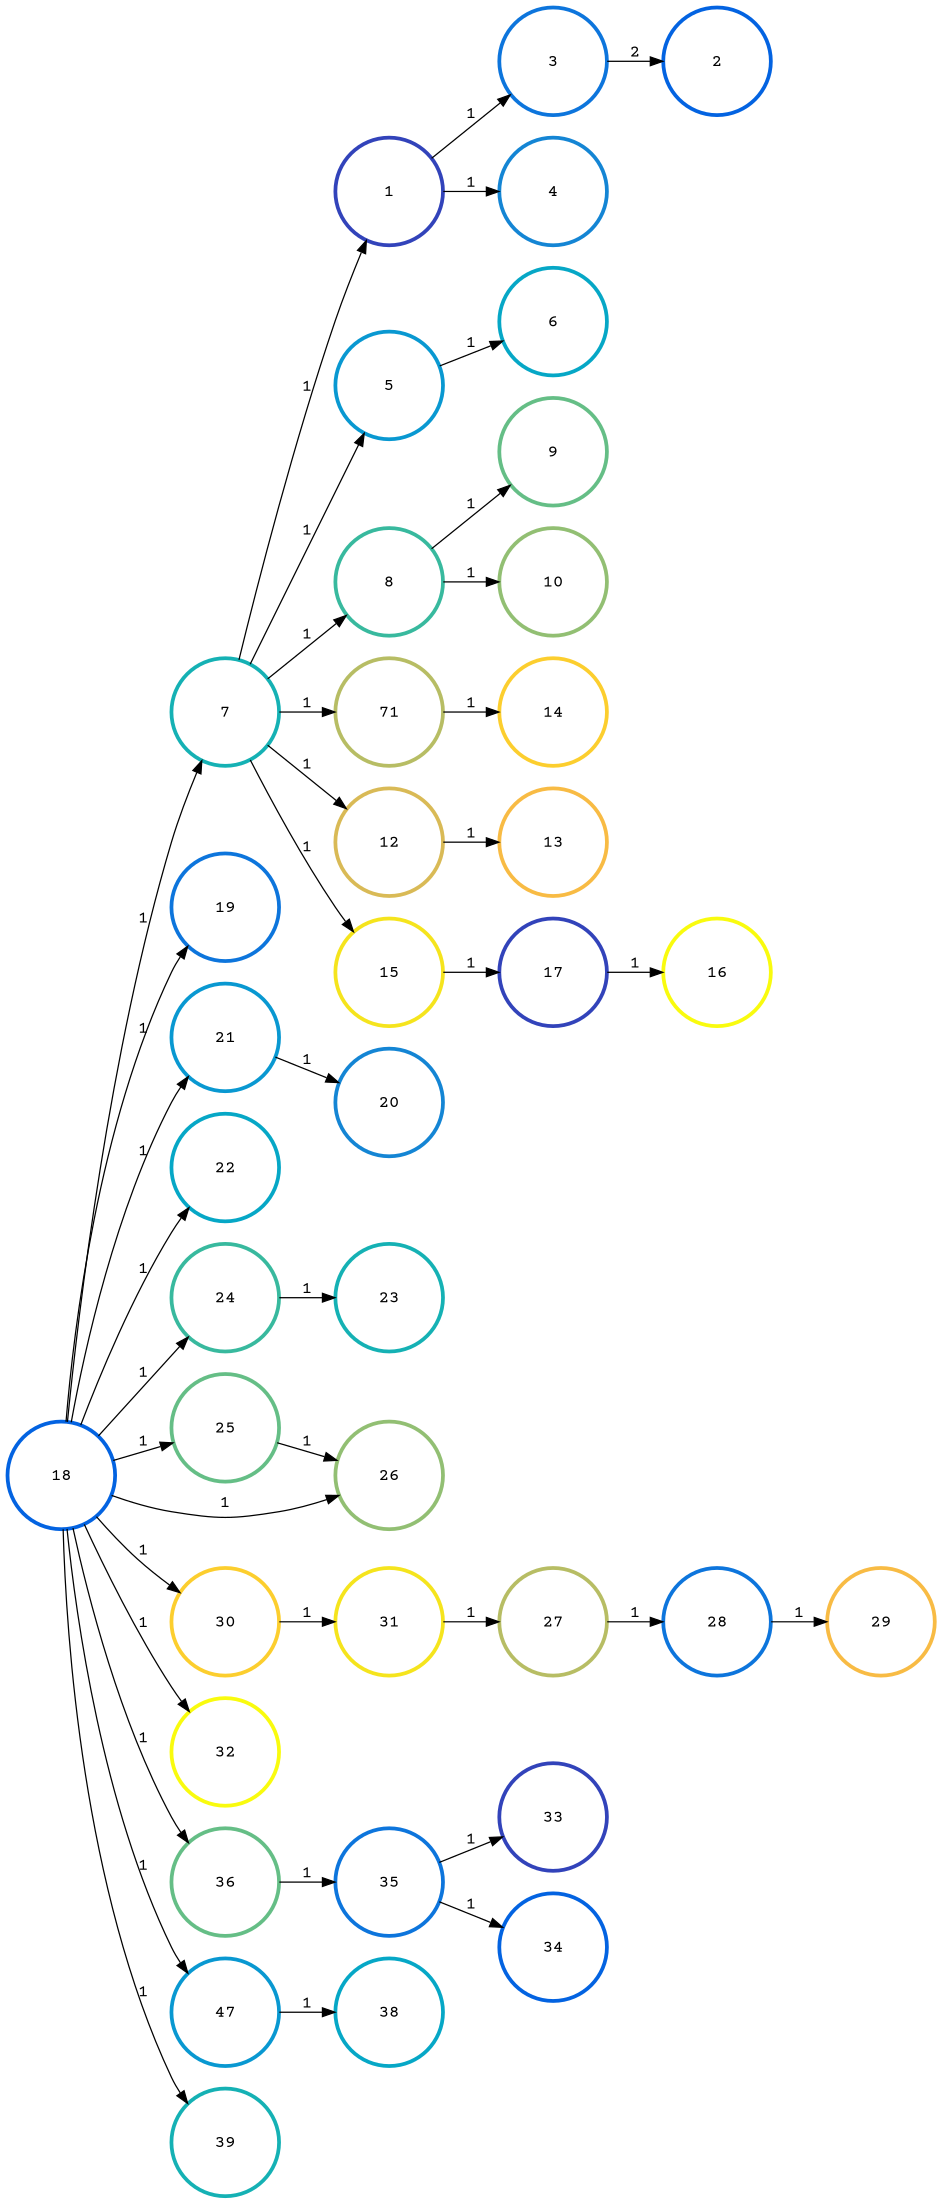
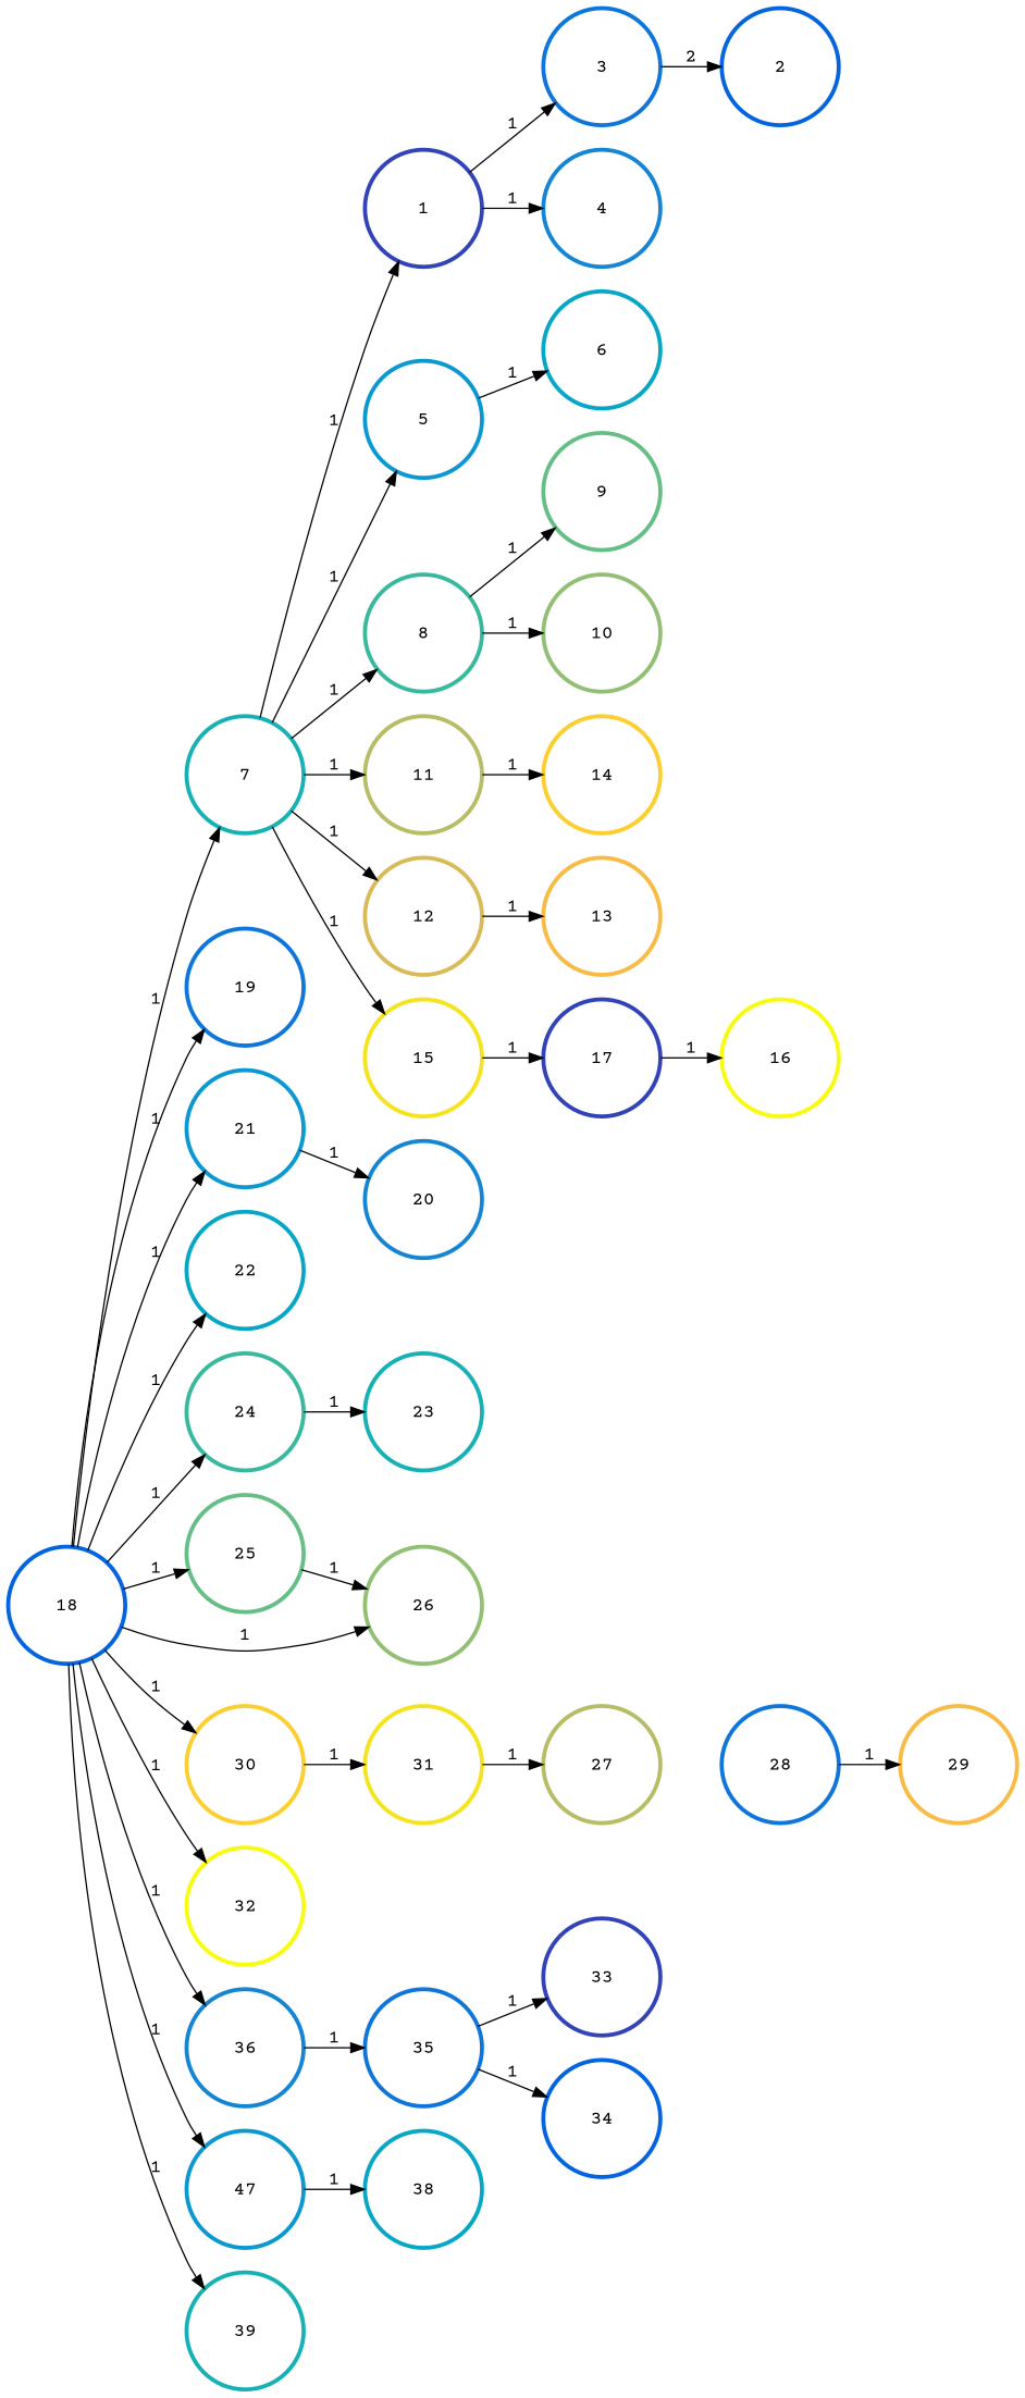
  digraph {
    fontname="Courier Prime"
    rankdir=LR
    node [color="#0D75DC" fontname="Courier Prime" penwidth=3]
    edge [color=black fontname="Courier Prime" penwidth=1]
    n1 [color="#3243BA" height=1.2 label=1 width=1.2]
    n2 [height=1.2 label=3 width=1.2]
    n3 [color="#1485D4" height=1.2 label=4 width=1.2]
    n4 [color="#0363E1" height=1.2 label=2 width=1.2]
    n5 [color="#0998D1" height=1.2 label=5 width=1.2]
    n6 [color="#06A7C6" height=1.2 label=6 width=1.2]
    n7 [color="#15B1B4" height=1.2 label=7 width=1.2]
    n8 [color="#38B99E" height=1.2 label=8 width=1.2]
-   n9 [color="#B7BD64" height=1.2 label=71 width=1.2]
+   n9 [color="#B7BD64" height=1.2 label=11 width=1.2]
    n10 [color="#D9BA56" height=1.2 label=12 width=1.2]
    n11 [color="#F5E41D" height=1.2 label=15 width=1.2]
    n12 [color="#65BE86" height=1.2 label=9 width=1.2]
    n13 [color="#92BF73" height=1.2 label=10 width=1.2]
    n14 [color="#FCCE2E" height=1.2 label=14 width=1.2]
    n15 [color="#F8BB44" height=1.2 label=13 width=1.2]
    n16 [color="#3243BA" height=1.2 label=17 width=1.2]
    n17 [color="#F9FB0E" height=1.2 label=16 width=1.2]
    n18 [color="#0363E1" height=1.2 label=18 width=1.2]
    n19 [height=1.2 label=19 width=1.2]
    n20 [color="#0998D1" height=1.2 label=21 width=1.2]
    n21 [color="#06A7C6" height=1.2 label=22 width=1.2]
    n22 [color="#38B99E" height=1.2 label=24 width=1.2]
    n23 [color="#65BE86" height=1.2 label=25 width=1.2]
    n24 [color="#92BF73" height=1.2 label=26 width=1.2]
    n25 [color="#FCCE2E" height=1.2 label=30 width=1.2]
    n26 [color="#F9FB0E" height=1.2 label=32 width=1.2]
-   n27 [color="#65BE86" height=1.2 label=36 width=1.2]
+   n27 [color="#1485D4" height=1.2 label=36 width=1.2]
    n28 [color="#0998D1" height=1.2 label=47 width=1.2]
    n29 [color="#15B1B4" height=1.2 label=39 width=1.2]
    n30 [color="#1485D4" height=1.2 label=20 width=1.2]
    n31 [color="#15B1B4" height=1.2 label=23 width=1.2]
    n32 [color="#F5E41D" height=1.2 label=31 width=1.2]
    n33 [height=1.2 label=35 width=1.2]
    n34 [color="#06A7C6" height=1.2 label=38 width=1.2]
    n35 [color="#B7BD64" height=1.2 label=27 width=1.2]
    n36 [height=1.2 label=28 width=1.2]
    n37 [color="#F8BB44" height=1.2 label=29 width=1.2]
    n38 [color="#3243BA" height=1.2 label=33 width=1.2]
    n39 [color="#0363E1" height=1.2 label=34 width=1.2]
    n1 -> n2 [label=1]
    n1 -> n3 [label=1]
    n2 -> n4 [label=2]
    n5 -> n6 [label=1]
    n7 -> n1 [label=1]
    n7 -> n5 [label=1]
    n7 -> n8 [label=1]
    n7 -> n9 [label=1]
    n7 -> n10 [label=1]
    n7 -> n11 [label=1]
    n8 -> n12 [label=1]
    n8 -> n13 [label=1]
    n9 -> n14 [label=1]
    n10 -> n15 [label=1]
    n11 -> n16 [label=1]
    n16 -> n17 [label=1]
    n18 -> n7 [label=1]
    n18 -> n19 [label=1]
    n18 -> n20 [label=1]
    n18 -> n21 [label=1]
    n18 -> n22 [label=1]
    n18 -> n23 [label=1]
    n18 -> n24 [label=1]
    n18 -> n25 [label=1]
    n18 -> n26 [label=1]
    n18 -> n27 [label=1]
    n18 -> n28 [label=1]
    n18 -> n29 [label=1]
    n20 -> n30 [label=1]
    n22 -> n31 [label=1]
    n23 -> n24 [label=1]
    n25 -> n32 [label=1]
    n27 -> n33 [label=1]
    n28 -> n34 [label=1]
    n32 -> n35 [label=1]
    n33 -> n38 [label=1]
    n33 -> n39 [label=1]
-   n35 -> n36 [label=1]
    n36 -> n37 [label=1]
  }
